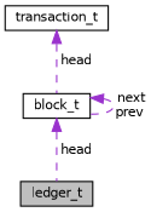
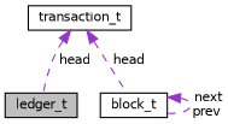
  digraph {
    node [color=black fillcolor=white fontname=Helvetica fontsize=10 shape=record style=filled]
    edge [color=darkorchid3 dir=back fontname=Helvetica fontsize=10 labelfontname=Helvetica labelfontsize=10 style=dashed]
    n1 [fillcolor=grey75 fontcolor=black height=0.2 label=ledger_t width=0.4]
    n2 [height=0.2 label=block_t width=0.4]
    n3 [height=0.2 label=transaction_t width=0.4]
-   n2 -> n1 [label=" head"]
+   n3 -> n1 [label=" head"]
    n2 -> n2 [label=" next\nprev"]
    n3 -> n2 [label=" head"]
  }
